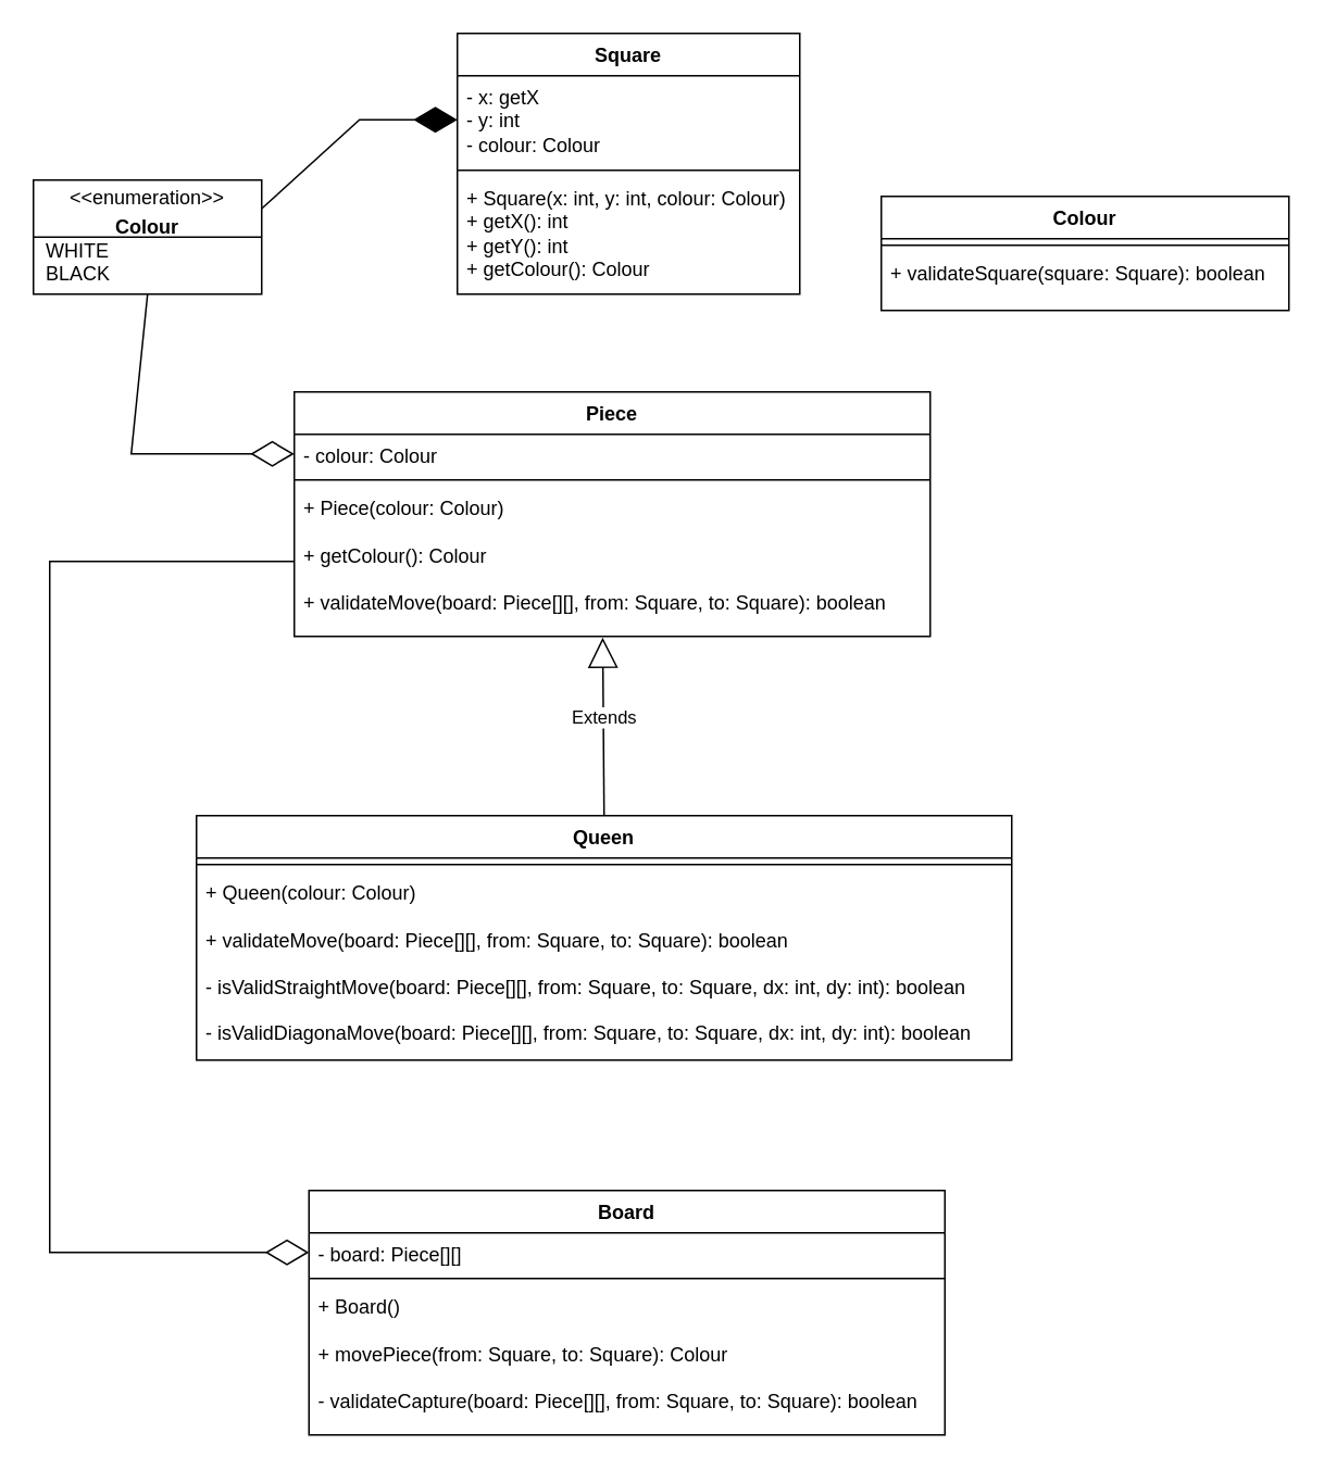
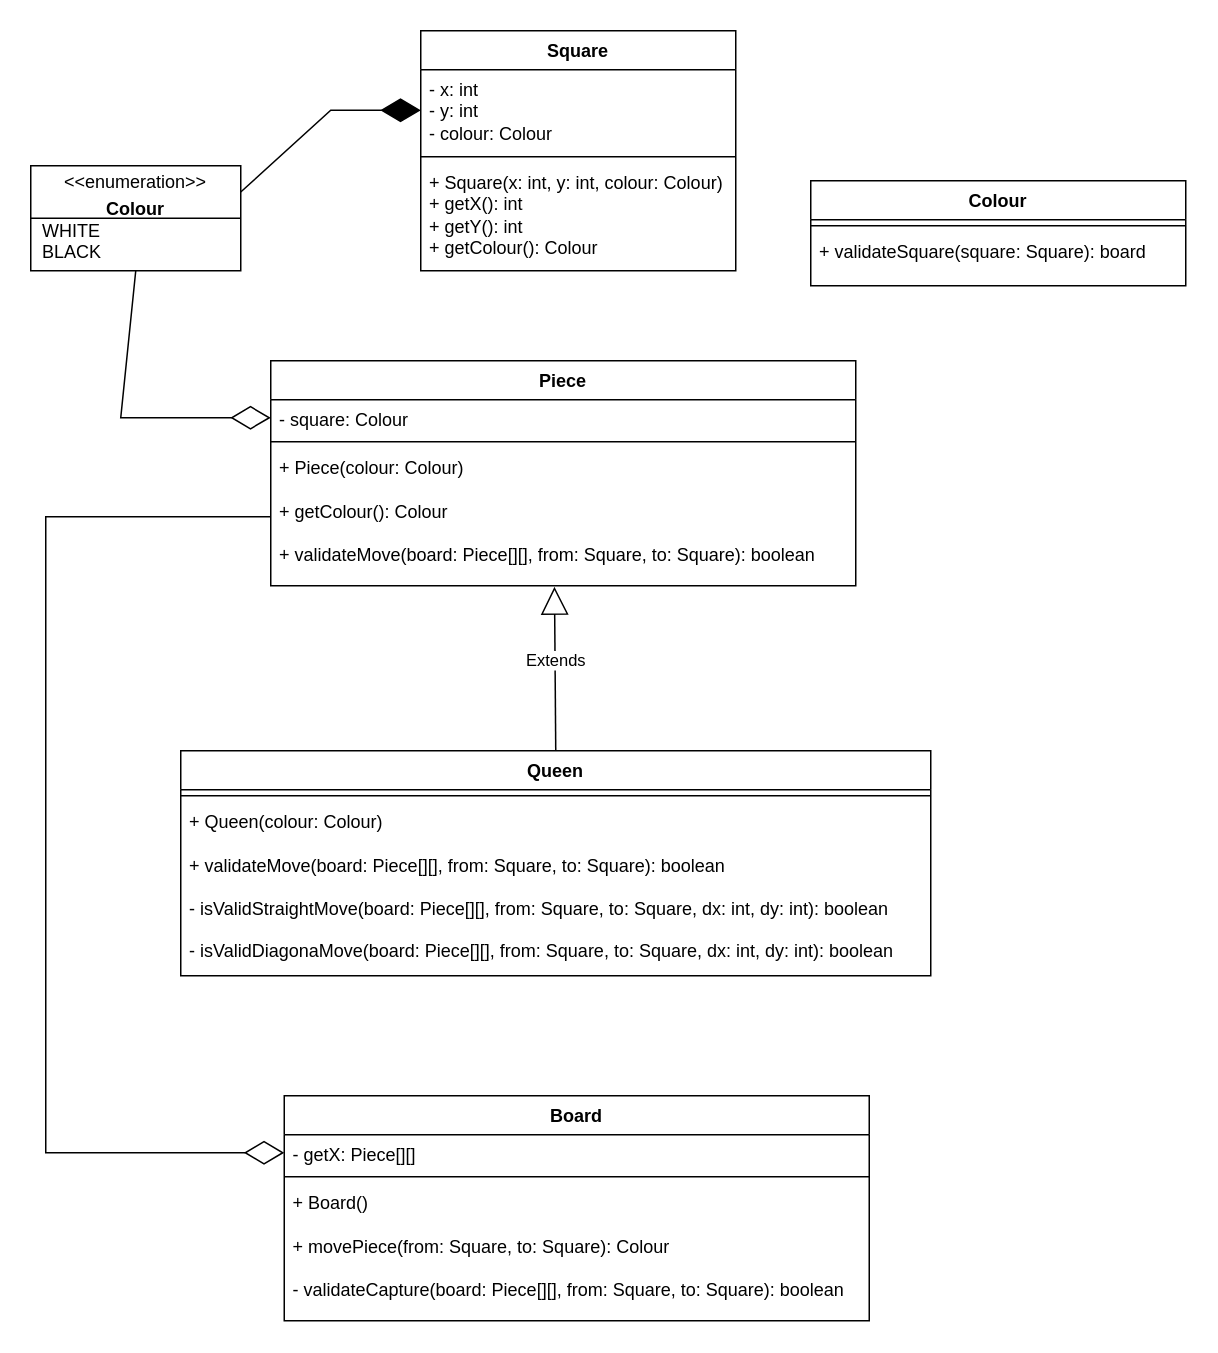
  <mxCell id="0" />
  <mxCell id="1" parent="0" />
  <mxCell id="2" value="Square" style="swimlane;fontStyle=1;align=center;verticalAlign=top;childLayout=stackLayout;horizontal=1;startSize=26;horizontalStack=0;resizeParent=1;resizeParentMax=0;resizeLast=0;collapsible=1;marginBottom=0;whiteSpace=wrap;html=1;" vertex="1" parent="1"><mxGeometry x="280" y="20" width="210" height="160" as="geometry" /></mxCell>
- <mxCell id="3" value="- x: getX&lt;div&gt;- y: int&lt;br&gt;&lt;/div&gt;&lt;div&gt;- colour: Colour&lt;/div&gt;" style="text;strokeColor=none;fillColor=none;align=left;verticalAlign=top;spacingLeft=4;spacingRight=4;overflow=hidden;rotatable=0;points=[[0,0.5],[1,0.5]];portConstraint=eastwest;whiteSpace=wrap;html=1;" vertex="1" parent="2"><mxGeometry y="26" width="210" height="54" as="geometry" /></mxCell>
+ <mxCell id="3" value="- x: int&lt;div&gt;- y: int&lt;br&gt;&lt;/div&gt;&lt;div&gt;- colour: Colour&lt;/div&gt;" style="text;strokeColor=none;fillColor=none;align=left;verticalAlign=top;spacingLeft=4;spacingRight=4;overflow=hidden;rotatable=0;points=[[0,0.5],[1,0.5]];portConstraint=eastwest;whiteSpace=wrap;html=1;" vertex="1" parent="2"><mxGeometry y="26" width="210" height="54" as="geometry" /></mxCell>
  <mxCell id="4" value="" style="line;strokeWidth=1;fillColor=none;align=left;verticalAlign=middle;spacingTop=-1;spacingLeft=3;spacingRight=3;rotatable=0;labelPosition=right;points=[];portConstraint=eastwest;strokeColor=inherit;" vertex="1" parent="2"><mxGeometry y="80" width="210" height="8" as="geometry" /></mxCell>
  <mxCell id="5" value="&lt;div&gt;&lt;span style=&quot;background-color: initial;&quot;&gt;+ Square(x: int, y: int, colour: Colour)&lt;/span&gt;&lt;/div&gt;&lt;div&gt;&lt;span style=&quot;background-color: initial;&quot;&gt;+ getX(): int&lt;/span&gt;&lt;br&gt;&lt;/div&gt;&lt;div&gt;+ getY(): int&lt;br&gt;&lt;/div&gt;&lt;div&gt;+ getColour(): Colour&lt;/div&gt;" style="text;strokeColor=none;fillColor=none;align=left;verticalAlign=top;spacingLeft=4;spacingRight=4;overflow=hidden;rotatable=0;points=[[0,0.5],[1,0.5]];portConstraint=eastwest;whiteSpace=wrap;html=1;" vertex="1" parent="2"><mxGeometry y="88" width="210" height="72" as="geometry" /></mxCell>
  <mxCell id="6" value="&lt;p style=&quot;margin:0px;margin-top:4px;text-align:center;&quot;&gt;&amp;lt;&amp;lt;enumeration&amp;gt;&amp;gt;&lt;/p&gt;&lt;p style=&quot;margin:0px;margin-top:4px;text-align:center;&quot;&gt;&lt;b&gt;Colour&lt;/b&gt;&lt;br&gt;&lt;/p&gt;&lt;p style=&quot;margin:0px;margin-left:8px;text-align:left;&quot;&gt;WHITE&lt;br&gt;BLACK&lt;/p&gt;" style="shape=rect;html=1;overflow=fill;whiteSpace=wrap;" vertex="1" parent="1"><mxGeometry x="20" y="110" width="140" height="70" as="geometry" /></mxCell>
  <mxCell id="7" value="" style="endArrow=none;html=1;rounded=0;exitX=0;exitY=0.5;exitDx=0;exitDy=0;entryX=1;entryY=0.5;entryDx=0;entryDy=0;" edge="1" parent="1" source="6" target="6"><mxGeometry width="50" height="50" relative="1" as="geometry"><mxPoint x="520" y="120" as="sourcePoint" /><mxPoint x="570" y="70" as="targetPoint" /><Array as="points" /></mxGeometry></mxCell>
  <mxCell id="8" value="Piece" style="swimlane;fontStyle=1;align=center;verticalAlign=top;childLayout=stackLayout;horizontal=1;startSize=26;horizontalStack=0;resizeParent=1;resizeParentMax=0;resizeLast=0;collapsible=1;marginBottom=0;whiteSpace=wrap;html=1;" vertex="1" parent="1"><mxGeometry x="180" y="240" width="390" height="150" as="geometry" /></mxCell>
- <mxCell id="9" value="&lt;div&gt;&lt;span style=&quot;background-color: initial;&quot;&gt;- colour: Colour&lt;/span&gt;&lt;br&gt;&lt;/div&gt;" style="text;strokeColor=none;fillColor=none;align=left;verticalAlign=top;spacingLeft=4;spacingRight=4;overflow=hidden;rotatable=0;points=[[0,0.5],[1,0.5]];portConstraint=eastwest;whiteSpace=wrap;html=1;" vertex="1" parent="8"><mxGeometry y="26" width="390" height="24" as="geometry" /></mxCell>
+ <mxCell id="9" value="&lt;div&gt;&lt;span style=&quot;background-color: initial;&quot;&gt;- square: Colour&lt;/span&gt;&lt;br&gt;&lt;/div&gt;" style="text;strokeColor=none;fillColor=none;align=left;verticalAlign=top;spacingLeft=4;spacingRight=4;overflow=hidden;rotatable=0;points=[[0,0.5],[1,0.5]];portConstraint=eastwest;whiteSpace=wrap;html=1;" vertex="1" parent="8"><mxGeometry y="26" width="390" height="24" as="geometry" /></mxCell>
  <mxCell id="10" value="" style="line;strokeWidth=1;fillColor=none;align=left;verticalAlign=middle;spacingTop=-1;spacingLeft=3;spacingRight=3;rotatable=0;labelPosition=right;points=[];portConstraint=eastwest;strokeColor=inherit;" vertex="1" parent="8"><mxGeometry y="50" width="390" height="8" as="geometry" /></mxCell>
  <mxCell id="11" value="&lt;div&gt;&lt;span style=&quot;background-color: initial;&quot;&gt;+ Piece(colour: Colour)&lt;br&gt;&lt;br&gt;&lt;/span&gt;&lt;/div&gt;&lt;div&gt;&lt;span style=&quot;background-color: initial;&quot;&gt;+ getColour(): Colour&lt;br&gt;&lt;br&gt;&lt;/span&gt;&lt;/div&gt;&lt;div&gt;&lt;span style=&quot;background-color: initial;&quot;&gt;+ validateMove(board: Piece[][], from: Square, to: Square): boolean&lt;/span&gt;&lt;/div&gt;&lt;div&gt;&lt;span style=&quot;background-color: initial;&quot;&gt;&lt;span style=&quot;white-space: pre;&quot;&gt;&#09;&lt;/span&gt;&lt;/span&gt;&lt;br&gt;&lt;/div&gt;" style="text;strokeColor=none;fillColor=none;align=left;verticalAlign=top;spacingLeft=4;spacingRight=4;overflow=hidden;rotatable=0;points=[[0,0.5],[1,0.5]];portConstraint=eastwest;whiteSpace=wrap;html=1;" vertex="1" parent="8"><mxGeometry y="58" width="390" height="92" as="geometry" /></mxCell>
  <mxCell id="12" value="Queen" style="swimlane;fontStyle=1;align=center;verticalAlign=top;childLayout=stackLayout;horizontal=1;startSize=26;horizontalStack=0;resizeParent=1;resizeParentMax=0;resizeLast=0;collapsible=1;marginBottom=0;whiteSpace=wrap;html=1;" vertex="1" parent="1"><mxGeometry x="120" y="500" width="500" height="150" as="geometry" /></mxCell>
  <mxCell id="13" value="" style="line;strokeWidth=1;fillColor=none;align=left;verticalAlign=middle;spacingTop=-1;spacingLeft=3;spacingRight=3;rotatable=0;labelPosition=right;points=[];portConstraint=eastwest;strokeColor=inherit;" vertex="1" parent="12"><mxGeometry y="26" width="500" height="8" as="geometry" /></mxCell>
  <mxCell id="14" value="&lt;div&gt;&lt;span style=&quot;background-color: initial;&quot;&gt;+ Queen(colour: Colour)&lt;br&gt;&lt;/span&gt;&lt;/div&gt;&lt;div&gt;&lt;span style=&quot;background-color: initial;&quot;&gt;&lt;br&gt;&lt;/span&gt;&lt;/div&gt;&lt;div&gt;&lt;span style=&quot;background-color: initial;&quot;&gt;+ validateMove(board: Piece[][], from: Square, to: Square): boolean&lt;/span&gt;&lt;br&gt;&lt;/div&gt;&lt;div&gt;&lt;span style=&quot;background-color: initial;&quot;&gt;&lt;br&gt;&lt;/span&gt;&lt;/div&gt;&lt;div&gt;&lt;span style=&quot;background-color: initial;&quot;&gt;-&amp;nbsp;&lt;/span&gt;&lt;span style=&quot;background-color: initial;&quot;&gt;isValidStraightMove(&lt;/span&gt;&lt;span style=&quot;background-color: initial;&quot;&gt;board: Piece[][], from: Square, to: Square, dx: int, dy: int&lt;/span&gt;&lt;span style=&quot;background-color: initial;&quot;&gt;)&lt;/span&gt;&lt;span style=&quot;background-color: initial;&quot;&gt;: boolean&lt;/span&gt;&lt;/div&gt;&lt;div&gt;&lt;br&gt;&lt;/div&gt;&lt;div&gt;&lt;span style=&quot;background-color: initial;&quot;&gt;-&amp;nbsp;&lt;/span&gt;&lt;span style=&quot;background-color: initial;&quot;&gt;isValidDiagonaMove(&lt;/span&gt;&lt;span style=&quot;background-color: initial;&quot;&gt;board: Piece[][], from: Square, to: Square, dx: int, dy: int&lt;/span&gt;&lt;span style=&quot;background-color: initial;&quot;&gt;)&lt;/span&gt;&lt;span style=&quot;background-color: initial;&quot;&gt;: boolean&lt;/span&gt;&lt;br&gt;&lt;/div&gt;" style="text;strokeColor=none;fillColor=none;align=left;verticalAlign=top;spacingLeft=4;spacingRight=4;overflow=hidden;rotatable=0;points=[[0,0.5],[1,0.5]];portConstraint=eastwest;whiteSpace=wrap;html=1;" vertex="1" parent="12"><mxGeometry y="34" width="500" height="116" as="geometry" /></mxCell>
  <mxCell id="15" value="Board" style="swimlane;fontStyle=1;align=center;verticalAlign=top;childLayout=stackLayout;horizontal=1;startSize=26;horizontalStack=0;resizeParent=1;resizeParentMax=0;resizeLast=0;collapsible=1;marginBottom=0;whiteSpace=wrap;html=1;" vertex="1" parent="1"><mxGeometry x="189" y="730" width="390" height="150" as="geometry" /></mxCell>
- <mxCell id="16" value="&lt;div&gt;&lt;span style=&quot;background-color: initial;&quot;&gt;- board: Piece[][]&lt;/span&gt;&lt;br&gt;&lt;/div&gt;" style="text;strokeColor=none;fillColor=none;align=left;verticalAlign=top;spacingLeft=4;spacingRight=4;overflow=hidden;rotatable=0;points=[[0,0.5],[1,0.5]];portConstraint=eastwest;whiteSpace=wrap;html=1;" vertex="1" parent="15"><mxGeometry y="26" width="390" height="24" as="geometry" /></mxCell>
+ <mxCell id="16" value="&lt;div&gt;&lt;span style=&quot;background-color: initial;&quot;&gt;- getX: Piece[][]&lt;/span&gt;&lt;br&gt;&lt;/div&gt;" style="text;strokeColor=none;fillColor=none;align=left;verticalAlign=top;spacingLeft=4;spacingRight=4;overflow=hidden;rotatable=0;points=[[0,0.5],[1,0.5]];portConstraint=eastwest;whiteSpace=wrap;html=1;" vertex="1" parent="15"><mxGeometry y="26" width="390" height="24" as="geometry" /></mxCell>
  <mxCell id="17" value="" style="line;strokeWidth=1;fillColor=none;align=left;verticalAlign=middle;spacingTop=-1;spacingLeft=3;spacingRight=3;rotatable=0;labelPosition=right;points=[];portConstraint=eastwest;strokeColor=inherit;" vertex="1" parent="15"><mxGeometry y="50" width="390" height="8" as="geometry" /></mxCell>
  <mxCell id="18" value="&lt;div&gt;&lt;span style=&quot;background-color: initial;&quot;&gt;+ Board()&lt;br&gt;&lt;br&gt;&lt;/span&gt;&lt;/div&gt;&lt;div&gt;&lt;span style=&quot;background-color: initial;&quot;&gt;+ movePiece(from: Square, to: Square): Colour&lt;br&gt;&lt;br&gt;&lt;/span&gt;&lt;/div&gt;&lt;div&gt;&lt;span style=&quot;background-color: initial;&quot;&gt;- validateCapture(board: Piece[][], from: Square, to: Square): boolean&lt;span style=&quot;white-space: pre;&quot;&gt;&#09;&lt;/span&gt;&lt;/span&gt;&lt;br&gt;&lt;/div&gt;" style="text;strokeColor=none;fillColor=none;align=left;verticalAlign=top;spacingLeft=4;spacingRight=4;overflow=hidden;rotatable=0;points=[[0,0.5],[1,0.5]];portConstraint=eastwest;whiteSpace=wrap;html=1;" vertex="1" parent="15"><mxGeometry y="58" width="390" height="92" as="geometry" /></mxCell>
  <mxCell id="19" value="Colour" style="swimlane;fontStyle=1;align=center;verticalAlign=top;childLayout=stackLayout;horizontal=1;startSize=26;horizontalStack=0;resizeParent=1;resizeParentMax=0;resizeLast=0;collapsible=1;marginBottom=0;whiteSpace=wrap;html=1;" vertex="1" parent="1"><mxGeometry x="540" y="120" width="250" height="70" as="geometry" /></mxCell>
  <mxCell id="20" value="" style="line;strokeWidth=1;fillColor=none;align=left;verticalAlign=middle;spacingTop=-1;spacingLeft=3;spacingRight=3;rotatable=0;labelPosition=right;points=[];portConstraint=eastwest;strokeColor=inherit;" vertex="1" parent="19"><mxGeometry y="26" width="250" height="8" as="geometry" /></mxCell>
- <mxCell id="21" value="&lt;div&gt;&lt;span style=&quot;background-color: initial;&quot;&gt;+ validateSquare(square: Square): boolean&lt;/span&gt;&lt;/div&gt;&lt;div&gt;&lt;span style=&quot;background-color: initial;&quot;&gt;&lt;br&gt;&lt;/span&gt;&lt;/div&gt;" style="text;strokeColor=none;fillColor=none;align=left;verticalAlign=top;spacingLeft=4;spacingRight=4;overflow=hidden;rotatable=0;points=[[0,0.5],[1,0.5]];portConstraint=eastwest;whiteSpace=wrap;html=1;" vertex="1" parent="19"><mxGeometry y="34" width="250" height="36" as="geometry" /></mxCell>
+ <mxCell id="21" value="&lt;div&gt;&lt;span style=&quot;background-color: initial;&quot;&gt;+ validateSquare(square: Square): board&lt;/span&gt;&lt;/div&gt;&lt;div&gt;&lt;span style=&quot;background-color: initial;&quot;&gt;&lt;br&gt;&lt;/span&gt;&lt;/div&gt;" style="text;strokeColor=none;fillColor=none;align=left;verticalAlign=top;spacingLeft=4;spacingRight=4;overflow=hidden;rotatable=0;points=[[0,0.5],[1,0.5]];portConstraint=eastwest;whiteSpace=wrap;html=1;" vertex="1" parent="19"><mxGeometry y="34" width="250" height="36" as="geometry" /></mxCell>
  <mxCell id="22" value="" style="endArrow=diamondThin;endFill=1;endSize=24;html=1;rounded=0;entryX=0;entryY=0.5;entryDx=0;entryDy=0;exitX=1;exitY=0.25;exitDx=0;exitDy=0;" edge="1" parent="1" source="6" target="3"><mxGeometry width="160" relative="1" as="geometry"><mxPoint x="190" y="40" as="sourcePoint" /><mxPoint x="170" y="250" as="targetPoint" /><Array as="points"><mxPoint x="220" y="73" /></Array></mxGeometry></mxCell>
  <mxCell id="23" value="" style="endArrow=diamondThin;endFill=0;endSize=24;html=1;rounded=0;exitX=0.5;exitY=1;exitDx=0;exitDy=0;entryX=0;entryY=0.5;entryDx=0;entryDy=0;" edge="1" parent="1" source="6" target="9"><mxGeometry width="160" relative="1" as="geometry"><mxPoint x="60" y="220" as="sourcePoint" /><mxPoint x="200" y="250" as="targetPoint" /><Array as="points"><mxPoint x="80" y="278" /></Array></mxGeometry></mxCell>
  <mxCell id="24" value="Extends" style="endArrow=block;endSize=16;endFill=0;html=1;rounded=0;entryX=0.485;entryY=1.008;entryDx=0;entryDy=0;entryPerimeter=0;" edge="1" parent="1" target="11"><mxGeometry x="0.098" width="160" relative="1" as="geometry"><mxPoint x="370" y="500" as="sourcePoint" /><mxPoint x="530" y="430" as="targetPoint" /><mxPoint as="offset" /></mxGeometry></mxCell>
  <mxCell id="25" value="" style="endArrow=diamondThin;endFill=0;endSize=24;html=1;rounded=0;entryX=0;entryY=0.5;entryDx=0;entryDy=0;exitX=0;exitY=0.5;exitDx=0;exitDy=0;" edge="1" parent="1" source="11" target="16"><mxGeometry width="160" relative="1" as="geometry"><mxPoint x="110" y="410" as="sourcePoint" /><mxPoint x="140" y="450" as="targetPoint" /><Array as="points"><mxPoint x="30" y="344" /><mxPoint x="30" y="768" /></Array></mxGeometry></mxCell>
